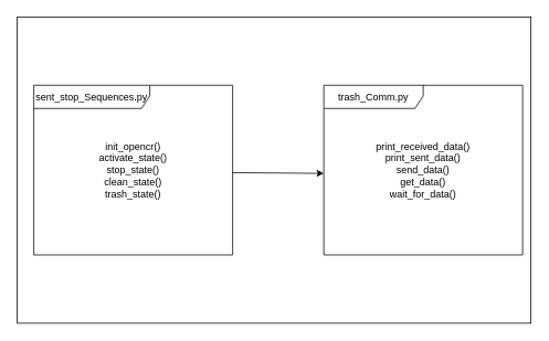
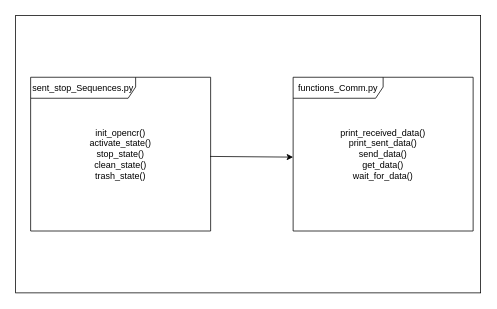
  <mxCell id="0" />
  <mxCell id="1" parent="0" />
  <mxCell id="2" value="" style="rounded=0;whiteSpace=wrap;html=1;" vertex="1" parent="1"><mxGeometry x="20" y="20" width="620" height="370" as="geometry" /></mxCell>
  <mxCell id="3" value="sent_stop_Sequences.py" style="shape=umlFrame;whiteSpace=wrap;html=1;width=140;height=28;" vertex="1" parent="1"><mxGeometry x="40" y="102.5" width="240" height="205" as="geometry" /></mxCell>
- <mxCell id="4" value="trash_Comm.py" style="shape=umlFrame;whiteSpace=wrap;html=1;width=120;height=28;" vertex="1" parent="1"><mxGeometry x="390" y="102.5" width="240" height="205" as="geometry" /></mxCell>
+ <mxCell id="4" value="functions_Comm.py" style="shape=umlFrame;whiteSpace=wrap;html=1;width=120;height=28;" vertex="1" parent="1"><mxGeometry x="390" y="102.5" width="240" height="205" as="geometry" /></mxCell>
  <mxCell id="5" value="" style="endArrow=classic;html=1;exitX=0.997;exitY=0.515;exitDx=0;exitDy=0;exitPerimeter=0;" edge="1" parent="1" source="3"><mxGeometry width="50" height="50" relative="1" as="geometry"><mxPoint x="340" y="220" as="sourcePoint" /><mxPoint x="390" y="209" as="targetPoint" /></mxGeometry></mxCell>
  <mxCell id="6" value="init_opencr()&lt;br&gt;activate_state()&lt;br&gt;stop_state()&lt;br&gt;clean_state()&lt;br&gt;trash_state()" style="text;html=1;strokeColor=none;fillColor=none;align=center;verticalAlign=middle;whiteSpace=wrap;rounded=0;" vertex="1" parent="1"><mxGeometry x="115" y="160" width="90" height="90" as="geometry" /></mxCell>
  <mxCell id="7" value="print_received_data()&lt;br&gt;print_sent_data()&lt;br&gt;send_data()&lt;br&gt;get_data()&lt;br&gt;wait_for_data()" style="text;html=1;strokeColor=none;fillColor=none;align=center;verticalAlign=middle;whiteSpace=wrap;rounded=0;" vertex="1" parent="1"><mxGeometry x="450" y="157.5" width="120" height="95" as="geometry" /></mxCell>
